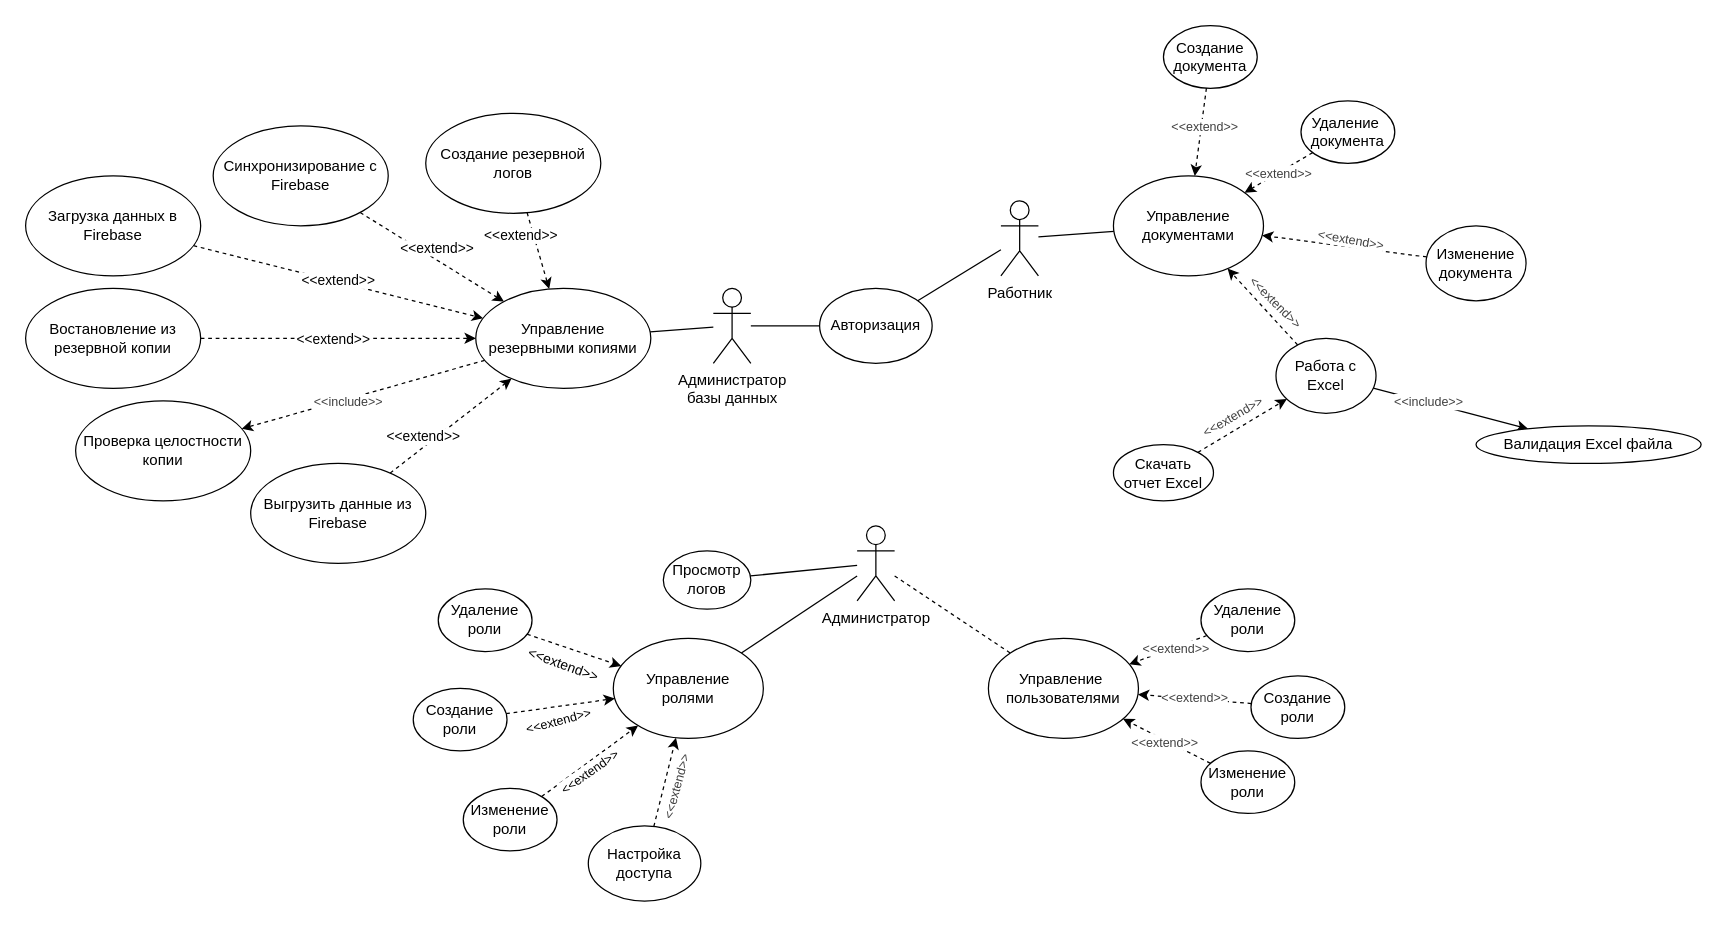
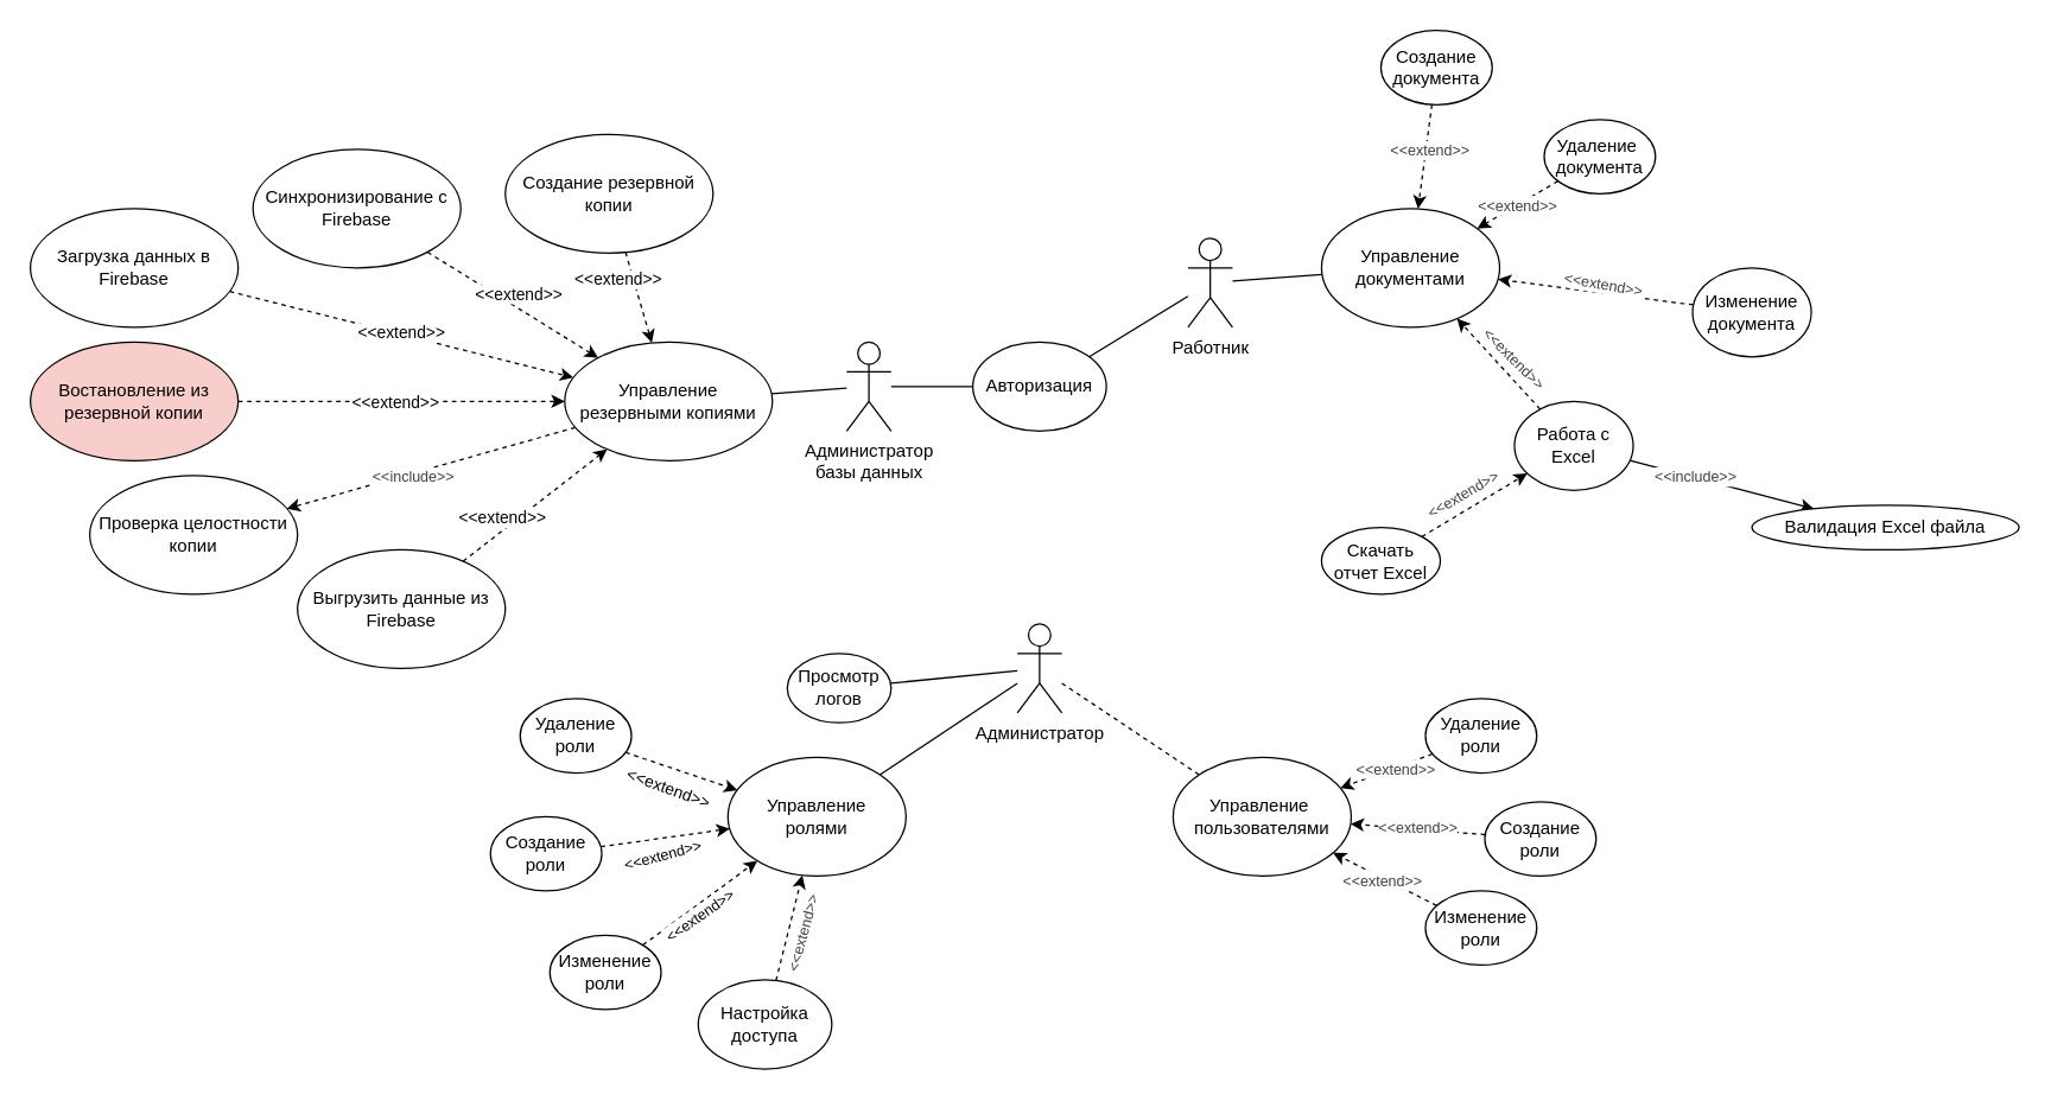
  <mxCell id="0" />
  <mxCell id="1" parent="0" />
  <mxCell id="2" style="edgeStyle=none;html=1;exitX=0;exitY=0.5;exitDx=0;exitDy=0;endArrow=none;endFill=0;" parent="1" source="4" target="6" edge="1"><mxGeometry relative="1" as="geometry" /></mxCell>
  <mxCell id="3" style="edgeStyle=none;html=1;endArrow=none;endFill=0;" parent="1" source="4" target="54" edge="1"><mxGeometry relative="1" as="geometry" /></mxCell>
  <mxCell id="4" value="Авторизация" style="ellipse;whiteSpace=wrap;html=1;" parent="1" vertex="1"><mxGeometry x="655" y="230" width="90" height="60" as="geometry" /></mxCell>
  <mxCell id="5" style="edgeStyle=none;html=1;endArrow=none;endFill=0;" parent="1" source="6" target="9" edge="1"><mxGeometry relative="1" as="geometry" /></mxCell>
  <mxCell id="6" value="Администратор&lt;div&gt;базы данных&lt;/div&gt;" style="shape=umlActor;verticalLabelPosition=bottom;verticalAlign=top;html=1;outlineConnect=0;" parent="1" vertex="1"><mxGeometry x="570" y="230" width="30" height="60" as="geometry" /></mxCell>
  <mxCell id="7" style="edgeStyle=none;html=1;dashed=1;" edge="1" parent="1" source="9" target="16"><mxGeometry relative="1" as="geometry" /></mxCell>
  <mxCell id="8" value="&lt;span style=&quot;color: rgb(63, 63, 63); font-size: 10px;&quot;&gt;&amp;lt;&amp;lt;include&amp;gt;&amp;gt;&lt;/span&gt;" style="edgeLabel;html=1;align=center;verticalAlign=middle;resizable=0;points=[];rotation=0;" vertex="1" connectable="0" parent="7"><mxGeometry x="0.129" y="2" relative="1" as="geometry"><mxPoint as="offset" /></mxGeometry></mxCell>
  <mxCell id="9" value="Управление резервными копиями" style="ellipse;whiteSpace=wrap;html=1;" parent="1" vertex="1"><mxGeometry x="380" y="230" width="140" height="80" as="geometry" /></mxCell>
  <mxCell id="10" style="html=1;dashed=1;" parent="1" source="12" target="9" edge="1"><mxGeometry relative="1" as="geometry" /></mxCell>
  <mxCell id="11" value="&amp;lt;&amp;lt;extend&amp;gt;&amp;gt;" style="edgeLabel;html=1;align=center;verticalAlign=middle;resizable=0;points=[];" parent="10" vertex="1" connectable="0"><mxGeometry x="-0.694" y="-3" relative="1" as="geometry"><mxPoint x="-5" y="8" as="offset" /></mxGeometry></mxCell>
- <mxCell id="12" value="Создание резервной логов" style="ellipse;whiteSpace=wrap;html=1;" parent="1" vertex="1"><mxGeometry x="340" y="90" width="140" height="80" as="geometry" /></mxCell>
+ <mxCell id="12" value="Создание резервной копии" style="ellipse;whiteSpace=wrap;html=1;" parent="1" vertex="1"><mxGeometry x="340" y="90" width="140" height="80" as="geometry" /></mxCell>
  <mxCell id="13" style="edgeStyle=none;html=1;dashed=1;" parent="1" source="15" target="9" edge="1"><mxGeometry relative="1" as="geometry" /></mxCell>
  <mxCell id="14" value="&amp;lt;&amp;lt;extend&amp;gt;&amp;gt;" style="edgeLabel;html=1;align=center;verticalAlign=middle;resizable=0;points=[];" parent="13" vertex="1" connectable="0"><mxGeometry x="-0.044" relative="1" as="geometry"><mxPoint as="offset" /></mxGeometry></mxCell>
- <mxCell id="15" value="Востановление из резервной копии" style="ellipse;whiteSpace=wrap;html=1;" parent="1" vertex="1"><mxGeometry x="20" y="230" width="140" height="80" as="geometry" /></mxCell>
+ <mxCell id="15" value="Востановление из резервной копии" style="ellipse;whiteSpace=wrap;html=1;fillColor=#f8cecc;" parent="1" vertex="1"><mxGeometry x="20" y="230" width="140" height="80" as="geometry" /></mxCell>
  <mxCell id="16" value="Проверка целостности копии" style="ellipse;whiteSpace=wrap;html=1;" parent="1" vertex="1"><mxGeometry x="60" y="320" width="140" height="80" as="geometry" /></mxCell>
  <mxCell id="17" style="edgeStyle=none;html=1;dashed=1;" parent="1" source="19" target="9" edge="1"><mxGeometry relative="1" as="geometry" /></mxCell>
  <mxCell id="18" value="&amp;lt;&amp;lt;extend&amp;gt;&amp;gt;" style="edgeLabel;html=1;align=center;verticalAlign=middle;resizable=0;points=[];" parent="17" vertex="1" connectable="0"><mxGeometry x="0.217" y="3" relative="1" as="geometry"><mxPoint x="-10" y="-13" as="offset" /></mxGeometry></mxCell>
  <mxCell id="19" value="Синхронизирование с Firebase" style="ellipse;whiteSpace=wrap;html=1;" parent="1" vertex="1"><mxGeometry x="170" y="100" width="140" height="80" as="geometry" /></mxCell>
  <mxCell id="20" style="edgeStyle=none;html=1;dashed=1;" parent="1" source="22" target="9" edge="1"><mxGeometry relative="1" as="geometry" /></mxCell>
  <mxCell id="21" value="&amp;lt;&amp;lt;extend&amp;gt;&amp;gt;" style="edgeLabel;html=1;align=center;verticalAlign=middle;resizable=0;points=[];" parent="20" vertex="1" connectable="0"><mxGeometry x="0.0" y="1" relative="1" as="geometry"><mxPoint as="offset" /></mxGeometry></mxCell>
  <mxCell id="22" value="Загрузка данных в Firebase" style="ellipse;whiteSpace=wrap;html=1;" parent="1" vertex="1"><mxGeometry x="20" y="140" width="140" height="80" as="geometry" /></mxCell>
  <mxCell id="23" style="html=1;dashed=1;" parent="1" source="25" target="9" edge="1"><mxGeometry relative="1" as="geometry" /></mxCell>
  <mxCell id="24" value="&amp;lt;&amp;lt;extend&amp;gt;&amp;gt;" style="edgeLabel;html=1;align=center;verticalAlign=middle;resizable=0;points=[];" parent="23" vertex="1" connectable="0"><mxGeometry x="-0.56" y="-2" relative="1" as="geometry"><mxPoint x="3" y="-14" as="offset" /></mxGeometry></mxCell>
  <mxCell id="25" value="Выгрузить данные из Firebase" style="ellipse;whiteSpace=wrap;html=1;" parent="1" vertex="1"><mxGeometry x="200" y="370" width="140" height="80" as="geometry" /></mxCell>
  <mxCell id="26" style="edgeStyle=none;html=1;endArrow=none;endFill=0;" parent="1" source="29" target="30" edge="1"><mxGeometry relative="1" as="geometry" /></mxCell>
  <mxCell id="27" style="edgeStyle=none;html=1;endArrow=none;endFill=0;dashed=1;" parent="1" source="29" target="31" edge="1"><mxGeometry relative="1" as="geometry" /></mxCell>
  <mxCell id="28" style="edgeStyle=none;html=1;endArrow=none;endFill=0;" parent="1" source="29" target="74" edge="1"><mxGeometry relative="1" as="geometry" /></mxCell>
  <mxCell id="29" value="Администратор" style="shape=umlActor;verticalLabelPosition=bottom;verticalAlign=top;html=1;outlineConnect=0;" parent="1" vertex="1"><mxGeometry x="685" y="420" width="30" height="60" as="geometry" /></mxCell>
  <mxCell id="30" value="&lt;div&gt;&lt;font color=&quot;#000000&quot;&gt;Управление&lt;/font&gt;&lt;/div&gt;&lt;div&gt;ролями&lt;/div&gt;" style="ellipse;whiteSpace=wrap;html=1;" parent="1" vertex="1"><mxGeometry x="490" y="510" width="120" height="80" as="geometry" /></mxCell>
  <mxCell id="31" value="&lt;div&gt;&lt;font color=&quot;#000000&quot;&gt;Управление&amp;nbsp;&lt;/font&gt;&lt;/div&gt;&lt;div&gt;пользователями&lt;/div&gt;" style="ellipse;whiteSpace=wrap;html=1;" parent="1" vertex="1"><mxGeometry x="790" y="510" width="120" height="80" as="geometry" /></mxCell>
  <mxCell id="32" style="edgeStyle=none;html=1;dashed=1;" parent="1" source="34" target="30" edge="1"><mxGeometry relative="1" as="geometry" /></mxCell>
  <mxCell id="33" value="&lt;span style=&quot;color: rgb(0, 0, 0);&quot;&gt;&lt;font style=&quot;font-size: 11px;&quot;&gt;&amp;lt;&amp;lt;extend&amp;gt;&amp;gt;&lt;/font&gt;&lt;/span&gt;" style="edgeLabel;html=1;align=center;verticalAlign=middle;resizable=0;points=[];rotation=20;" parent="32" vertex="1" connectable="0"><mxGeometry x="-0.173" y="-1" relative="1" as="geometry"><mxPoint x="-2" y="12" as="offset" /></mxGeometry></mxCell>
  <mxCell id="34" value="Удаление роли" style="ellipse;whiteSpace=wrap;html=1;" parent="1" vertex="1"><mxGeometry x="350" y="470.46" width="75" height="50" as="geometry" /></mxCell>
  <mxCell id="35" style="edgeStyle=none;html=1;dashed=1;" parent="1" source="37" target="30" edge="1"><mxGeometry relative="1" as="geometry" /></mxCell>
  <mxCell id="36" value="&lt;span style=&quot;color: rgb(0, 0, 0);&quot;&gt;&lt;font style=&quot;font-size: 10px;&quot;&gt;&amp;lt;&amp;lt;extend&amp;gt;&amp;gt;&lt;/font&gt;&lt;/span&gt;" style="edgeLabel;html=1;align=center;verticalAlign=middle;resizable=0;points=[];rotation=-35;" parent="35" vertex="1" connectable="0"><mxGeometry x="-0.317" relative="1" as="geometry"><mxPoint x="11" as="offset" /></mxGeometry></mxCell>
  <mxCell id="37" value="Изменение&lt;div&gt;роли&lt;/div&gt;" style="ellipse;whiteSpace=wrap;html=1;" parent="1" vertex="1"><mxGeometry x="370" y="630" width="75" height="50" as="geometry" /></mxCell>
  <mxCell id="38" style="edgeStyle=none;html=1;dashed=1;" parent="1" source="40" target="30" edge="1"><mxGeometry relative="1" as="geometry" /></mxCell>
  <mxCell id="39" value="&lt;span style=&quot;color: rgb(0, 0, 0);&quot;&gt;&lt;font style=&quot;font-size: 10px;&quot;&gt;&amp;lt;&amp;lt;extend&amp;gt;&amp;gt;&lt;/font&gt;&lt;/span&gt;" style="edgeLabel;html=1;align=center;verticalAlign=middle;resizable=0;points=[];rotation=-15;" parent="38" vertex="1" connectable="0"><mxGeometry x="-0.255" y="-2" relative="1" as="geometry"><mxPoint x="8" y="8" as="offset" /></mxGeometry></mxCell>
  <mxCell id="40" value="Создание&lt;div&gt;роли&lt;/div&gt;" style="ellipse;whiteSpace=wrap;html=1;" parent="1" vertex="1"><mxGeometry x="330" y="550" width="75" height="50" as="geometry" /></mxCell>
  <mxCell id="41" value="" style="edgeStyle=none;html=1;dashed=1;" parent="1" source="43" target="31" edge="1"><mxGeometry relative="1" as="geometry" /></mxCell>
  <mxCell id="42" value="&lt;span style=&quot;color: rgb(63, 63, 63); font-size: 10px;&quot;&gt;&amp;lt;&amp;lt;extend&amp;gt;&amp;gt;&lt;/span&gt;" style="edgeLabel;html=1;align=center;verticalAlign=middle;resizable=0;points=[];" parent="41" vertex="1" connectable="0"><mxGeometry x="-0.184" y="1" relative="1" as="geometry"><mxPoint as="offset" /></mxGeometry></mxCell>
  <mxCell id="43" value="Удаление роли" style="ellipse;whiteSpace=wrap;html=1;" parent="1" vertex="1"><mxGeometry x="960" y="470.46" width="75" height="50" as="geometry" /></mxCell>
  <mxCell id="44" value="" style="edgeStyle=none;html=1;dashed=1;" parent="1" source="46" target="31" edge="1"><mxGeometry relative="1" as="geometry" /></mxCell>
  <mxCell id="45" value="&lt;span style=&quot;color: rgb(63, 63, 63); font-size: 10px;&quot;&gt;&amp;lt;&amp;lt;extend&amp;gt;&amp;gt;&lt;/span&gt;" style="edgeLabel;html=1;align=center;verticalAlign=middle;resizable=0;points=[];" parent="44" vertex="1" connectable="0"><mxGeometry x="0.052" y="1" relative="1" as="geometry"><mxPoint as="offset" /></mxGeometry></mxCell>
  <mxCell id="46" value="Изменение&lt;div&gt;роли&lt;/div&gt;" style="ellipse;whiteSpace=wrap;html=1;" parent="1" vertex="1"><mxGeometry x="960" y="600" width="75" height="50" as="geometry" /></mxCell>
  <mxCell id="47" value="" style="edgeStyle=none;html=1;dashed=1;" parent="1" source="49" target="31" edge="1"><mxGeometry relative="1" as="geometry" /></mxCell>
  <mxCell id="48" value="&lt;span style=&quot;color: rgb(63, 63, 63); font-size: 10px;&quot;&gt;&amp;lt;&amp;lt;extend&amp;gt;&amp;gt;&lt;/span&gt;" style="edgeLabel;html=1;align=center;verticalAlign=middle;resizable=0;points=[];" parent="47" vertex="1" connectable="0"><mxGeometry x="0.009" y="-2" relative="1" as="geometry"><mxPoint as="offset" /></mxGeometry></mxCell>
  <mxCell id="49" value="Создание&lt;div&gt;роли&lt;/div&gt;" style="ellipse;whiteSpace=wrap;html=1;" parent="1" vertex="1"><mxGeometry x="1000" y="540" width="75" height="50" as="geometry" /></mxCell>
  <mxCell id="50" style="edgeStyle=none;html=1;dashed=1;" parent="1" source="52" target="30" edge="1"><mxGeometry relative="1" as="geometry" /></mxCell>
  <mxCell id="51" value="&lt;span style=&quot;color: rgb(63, 63, 63); font-size: 10px;&quot;&gt;&amp;lt;&amp;lt;extend&amp;gt;&amp;gt;&lt;/span&gt;" style="edgeLabel;html=1;align=center;verticalAlign=middle;resizable=0;points=[];rotation=-75;" parent="50" vertex="1" connectable="0"><mxGeometry x="-0.127" y="-1" relative="1" as="geometry"><mxPoint x="9" as="offset" /></mxGeometry></mxCell>
  <mxCell id="52" value="Настройка доступа" style="ellipse;whiteSpace=wrap;html=1;" parent="1" vertex="1"><mxGeometry x="470" y="660" width="90" height="60" as="geometry" /></mxCell>
  <mxCell id="53" value="" style="edgeStyle=none;html=1;endArrow=none;endFill=0;" parent="1" source="54" target="55" edge="1"><mxGeometry relative="1" as="geometry" /></mxCell>
  <mxCell id="54" value="Работник" style="shape=umlActor;verticalLabelPosition=bottom;verticalAlign=top;html=1;outlineConnect=0;" parent="1" vertex="1"><mxGeometry x="800" y="160" width="30" height="60" as="geometry" /></mxCell>
  <mxCell id="55" value="&lt;div&gt;&lt;font color=&quot;#000000&quot;&gt;Управление&lt;/font&gt;&lt;/div&gt;&lt;div&gt;документами&lt;/div&gt;" style="ellipse;whiteSpace=wrap;html=1;" parent="1" vertex="1"><mxGeometry x="890" y="140" width="120" height="80" as="geometry" /></mxCell>
  <mxCell id="56" style="edgeStyle=none;html=1;dashed=1;" parent="1" source="58" target="55" edge="1"><mxGeometry relative="1" as="geometry" /></mxCell>
  <mxCell id="57" value="&lt;span style=&quot;color: rgb(63, 63, 63); font-size: 10px;&quot;&gt;&amp;lt;&amp;lt;extend&amp;gt;&amp;gt;&lt;/span&gt;" style="edgeLabel;html=1;align=center;verticalAlign=middle;resizable=0;points=[];" parent="56" vertex="1" connectable="0"><mxGeometry x="0.029" relative="1" as="geometry"><mxPoint as="offset" /></mxGeometry></mxCell>
  <mxCell id="58" value="&lt;div&gt;&lt;font color=&quot;#000000&quot;&gt;Удаление&amp;nbsp;&lt;/font&gt;&lt;/div&gt;&lt;div&gt;документа&lt;/div&gt;" style="ellipse;whiteSpace=wrap;html=1;" parent="1" vertex="1"><mxGeometry x="1040" y="80" width="75" height="50" as="geometry" /></mxCell>
  <mxCell id="59" style="edgeStyle=none;html=1;dashed=1;" parent="1" source="61" target="55" edge="1"><mxGeometry relative="1" as="geometry" /></mxCell>
  <mxCell id="60" value="&lt;span style=&quot;color: rgb(63, 63, 63); font-size: 10px;&quot;&gt;&amp;lt;&amp;lt;extend&amp;gt;&amp;gt;&lt;/span&gt;" style="edgeLabel;html=1;align=center;verticalAlign=middle;resizable=0;points=[];" parent="59" vertex="1" connectable="0"><mxGeometry x="-0.113" y="2" relative="1" as="geometry"><mxPoint as="offset" /></mxGeometry></mxCell>
  <mxCell id="61" value="Создание документа" style="ellipse;whiteSpace=wrap;html=1;" parent="1" vertex="1"><mxGeometry x="930" y="20" width="75" height="50" as="geometry" /></mxCell>
  <mxCell id="62" style="edgeStyle=none;html=1;dashed=1;" parent="1" source="64" target="55" edge="1"><mxGeometry relative="1" as="geometry" /></mxCell>
  <mxCell id="63" value="&lt;span style=&quot;color: rgb(63, 63, 63); font-size: 10px;&quot;&gt;&amp;lt;&amp;lt;extend&amp;gt;&amp;gt;&lt;/span&gt;" style="edgeLabel;html=1;align=center;verticalAlign=middle;resizable=0;points=[];rotation=10;" parent="62" vertex="1" connectable="0"><mxGeometry x="0.004" y="3" relative="1" as="geometry"><mxPoint x="6" y="-9" as="offset" /></mxGeometry></mxCell>
  <mxCell id="64" value="Изменение документа" style="ellipse;whiteSpace=wrap;html=1;" parent="1" vertex="1"><mxGeometry x="1140" y="180" width="80" height="60" as="geometry" /></mxCell>
  <mxCell id="65" style="edgeStyle=none;html=1;dashed=1;" parent="1" source="69" target="55" edge="1"><mxGeometry relative="1" as="geometry" /></mxCell>
  <mxCell id="66" value="&lt;span style=&quot;color: rgb(63, 63, 63); font-size: 10px;&quot;&gt;&amp;lt;&amp;lt;extend&amp;gt;&amp;gt;&lt;/span&gt;" style="edgeLabel;html=1;align=center;verticalAlign=middle;resizable=0;points=[];rotation=45;" parent="65" vertex="1" connectable="0"><mxGeometry x="0.017" relative="1" as="geometry"><mxPoint x="11" y="-4" as="offset" /></mxGeometry></mxCell>
  <mxCell id="67" style="edgeStyle=none;html=1;" parent="1" source="69" target="70" edge="1"><mxGeometry relative="1" as="geometry" /></mxCell>
  <mxCell id="68" value="&lt;span style=&quot;color: rgb(63, 63, 63); font-size: 10px;&quot;&gt;&amp;lt;&amp;lt;include&amp;gt;&amp;gt;&lt;/span&gt;" style="edgeLabel;html=1;align=center;verticalAlign=middle;resizable=0;points=[];" parent="67" vertex="1" connectable="0"><mxGeometry x="-0.291" y="1" relative="1" as="geometry"><mxPoint as="offset" /></mxGeometry></mxCell>
  <mxCell id="69" value="Работа с Excel" style="ellipse;whiteSpace=wrap;html=1;" parent="1" vertex="1"><mxGeometry x="1020" y="270" width="80" height="60" as="geometry" /></mxCell>
  <mxCell id="70" value="Валидация Exсel файла" style="ellipse;whiteSpace=wrap;html=1;" parent="1" vertex="1"><mxGeometry x="1180" y="340" width="180" height="30" as="geometry" /></mxCell>
  <mxCell id="71" value="" style="edgeStyle=none;html=1;dashed=1;" parent="1" source="73" target="69" edge="1"><mxGeometry relative="1" as="geometry" /></mxCell>
  <mxCell id="72" value="&lt;span style=&quot;color: rgb(63, 63, 63); font-size: 10px;&quot;&gt;&amp;lt;&amp;lt;extend&amp;gt;&amp;gt;&lt;/span&gt;" style="edgeLabel;html=1;align=center;verticalAlign=middle;resizable=0;points=[];rotation=-30;" parent="71" vertex="1" connectable="0"><mxGeometry x="-0.163" y="1" relative="1" as="geometry"><mxPoint x="-3" y="-10" as="offset" /></mxGeometry></mxCell>
  <mxCell id="73" value="Скачать отчет Excel" style="ellipse;whiteSpace=wrap;html=1;" parent="1" vertex="1"><mxGeometry x="890" y="355" width="80" height="45" as="geometry" /></mxCell>
  <mxCell id="74" value="Просмотр логов" style="ellipse;whiteSpace=wrap;html=1;" parent="1" vertex="1"><mxGeometry x="530" y="440" width="70" height="46.67" as="geometry" /></mxCell>
